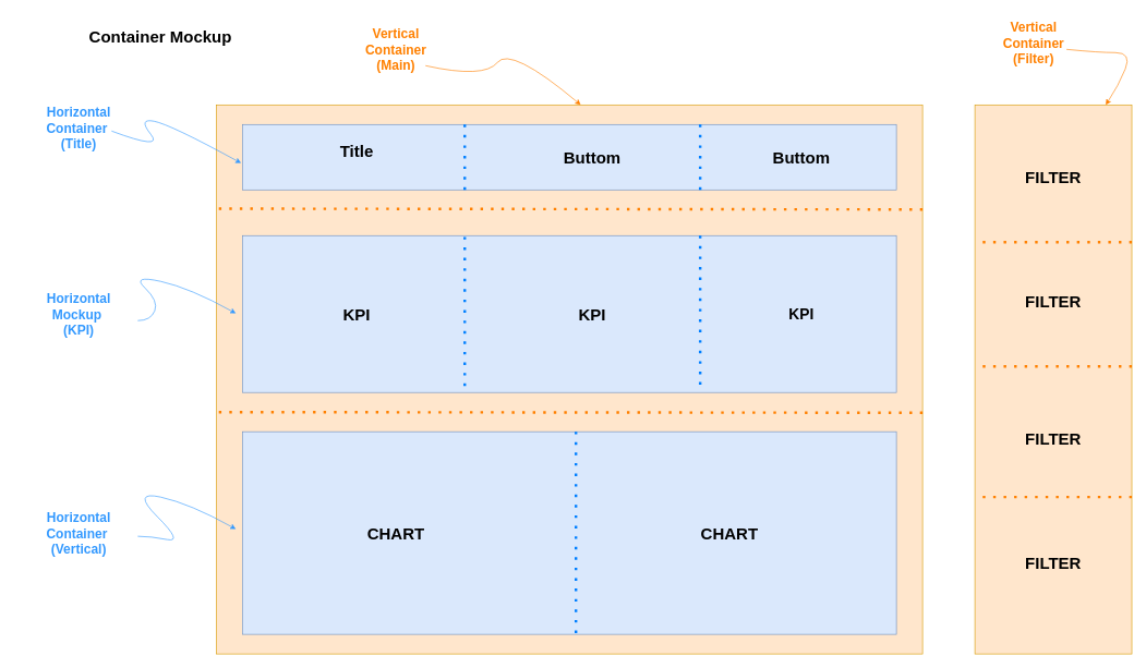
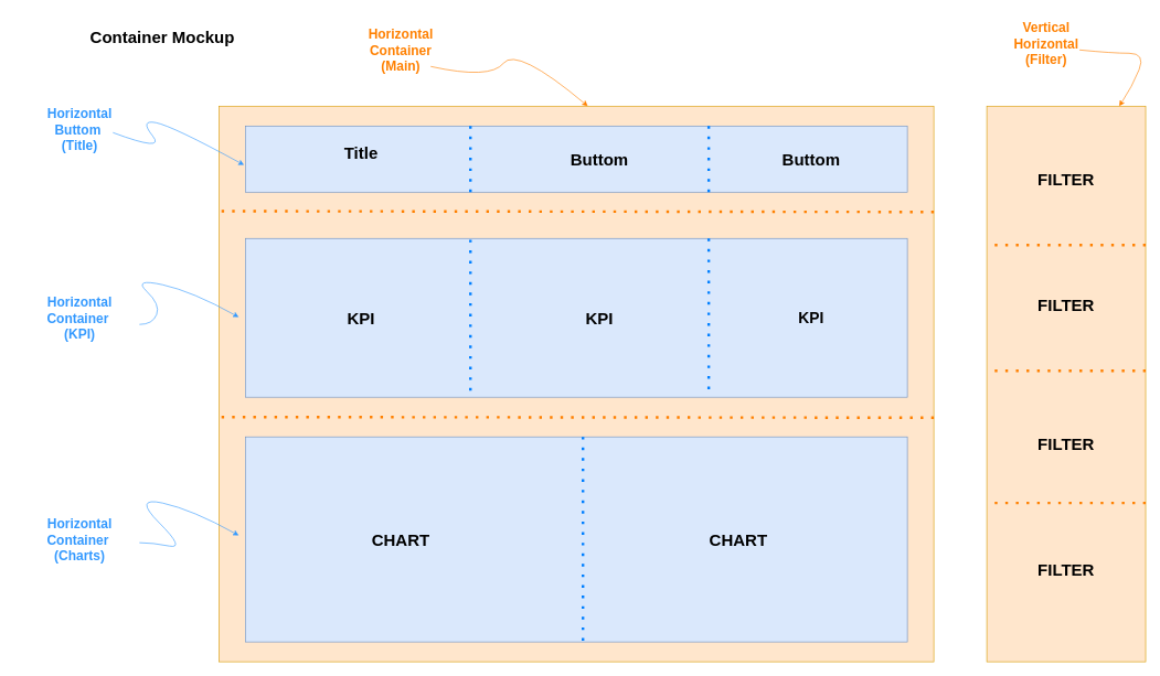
  <mxCell id="0" />
  <mxCell id="1" parent="0" />
  <mxCell id="2" value="&lt;font style=&quot;font-size: 25px;&quot;&gt;&lt;b&gt;Container Mockup&lt;/b&gt;&lt;/font&gt;" style="text;html=1;align=center;verticalAlign=middle;whiteSpace=wrap;rounded=0;" vertex="1" parent="1"><mxGeometry x="125" y="20" width="240" height="70" as="geometry" /></mxCell>
  <mxCell id="3" value="" style="rounded=0;whiteSpace=wrap;html=1;fillColor=#ffe6cc;strokeColor=#d79b00;" vertex="1" parent="1"><mxGeometry x="330" y="160" width="1080" height="840" as="geometry" /></mxCell>
  <mxCell id="4" value="" style="rounded=0;whiteSpace=wrap;html=1;fillColor=#ffe6cc;strokeColor=#d79b00;" vertex="1" parent="1"><mxGeometry x="1490" y="160" width="240" height="840" as="geometry" /></mxCell>
  <mxCell id="5" value="&lt;font style=&quot;font-size: 25px;&quot;&gt;&lt;b&gt;FILTER&lt;/b&gt;&lt;/font&gt;" style="text;html=1;align=center;verticalAlign=middle;whiteSpace=wrap;rounded=0;" vertex="1" parent="1"><mxGeometry x="1565" y="250" width="90" height="40" as="geometry" /></mxCell>
  <mxCell id="6" value="&lt;font style=&quot;font-size: 25px;&quot;&gt;&lt;b&gt;FILTER&lt;/b&gt;&lt;/font&gt;" style="text;html=1;align=center;verticalAlign=middle;whiteSpace=wrap;rounded=0;" vertex="1" parent="1"><mxGeometry x="1565" y="440" width="90" height="40" as="geometry" /></mxCell>
  <mxCell id="7" value="&lt;font style=&quot;font-size: 25px;&quot;&gt;&lt;b&gt;FILTER&lt;/b&gt;&lt;/font&gt;" style="text;html=1;align=center;verticalAlign=middle;whiteSpace=wrap;rounded=0;" vertex="1" parent="1"><mxGeometry x="1565" y="650" width="90" height="40" as="geometry" /></mxCell>
  <mxCell id="8" value="&lt;font style=&quot;font-size: 25px;&quot;&gt;&lt;b&gt;FILTER&lt;/b&gt;&lt;/font&gt;" style="text;html=1;align=center;verticalAlign=middle;whiteSpace=wrap;rounded=0;" vertex="1" parent="1"><mxGeometry x="1565" y="840" width="90" height="40" as="geometry" /></mxCell>
  <mxCell id="9" value="" style="endArrow=none;dashed=1;html=1;dashPattern=1 3;strokeWidth=4;rounded=0;entryX=0;entryY=0.25;entryDx=0;entryDy=0;exitX=1;exitY=0.25;exitDx=0;exitDy=0;fillColor=#ffe6cc;strokeColor=#FF8000;" edge="1" parent="1" source="4" target="4"><mxGeometry width="50" height="50" relative="1" as="geometry"><mxPoint x="820" y="490" as="sourcePoint" /><mxPoint x="870" y="440" as="targetPoint" /></mxGeometry></mxCell>
  <mxCell id="10" value="" style="endArrow=none;dashed=1;html=1;dashPattern=1 3;strokeWidth=4;rounded=0;entryX=0;entryY=0.25;entryDx=0;entryDy=0;exitX=1;exitY=0.25;exitDx=0;exitDy=0;fillColor=#ffe6cc;strokeColor=#FF8000;" edge="1" parent="1"><mxGeometry width="50" height="50" relative="1" as="geometry"><mxPoint x="1730" y="560" as="sourcePoint" /><mxPoint x="1490" y="560" as="targetPoint" /></mxGeometry></mxCell>
  <mxCell id="11" value="" style="endArrow=none;dashed=1;html=1;dashPattern=1 3;strokeWidth=4;rounded=0;entryX=0;entryY=0.25;entryDx=0;entryDy=0;exitX=1;exitY=0.25;exitDx=0;exitDy=0;fillColor=#ffe6cc;strokeColor=#FF8000;" edge="1" parent="1"><mxGeometry width="50" height="50" relative="1" as="geometry"><mxPoint x="1730" y="760" as="sourcePoint" /><mxPoint x="1490" y="760" as="targetPoint" /></mxGeometry></mxCell>
  <mxCell id="12" value="" style="endArrow=none;dashed=1;html=1;dashPattern=1 3;strokeWidth=4;rounded=0;entryX=0;entryY=0.189;entryDx=0;entryDy=0;exitX=1;exitY=0.25;exitDx=0;exitDy=0;fillColor=#ffe6cc;strokeColor=#FF8000;entryPerimeter=0;" edge="1" parent="1" target="3"><mxGeometry width="50" height="50" relative="1" as="geometry"><mxPoint x="1410" y="320" as="sourcePoint" /><mxPoint x="1170" y="320" as="targetPoint" /></mxGeometry></mxCell>
  <mxCell id="13" value="" style="endArrow=none;dashed=1;html=1;dashPattern=1 3;strokeWidth=4;rounded=0;entryX=0;entryY=0.189;entryDx=0;entryDy=0;exitX=1;exitY=0.25;exitDx=0;exitDy=0;fillColor=#ffe6cc;strokeColor=#FF8000;entryPerimeter=0;" edge="1" parent="1"><mxGeometry width="50" height="50" relative="1" as="geometry"><mxPoint x="1410" y="631" as="sourcePoint" /><mxPoint x="330" y="630" as="targetPoint" /></mxGeometry></mxCell>
  <mxCell id="14" value="" style="rounded=0;whiteSpace=wrap;html=1;fillColor=#dae8fc;strokeColor=#6c8ebf;" vertex="1" parent="1"><mxGeometry x="370" y="190" width="1000" height="100" as="geometry" /></mxCell>
  <mxCell id="15" value="" style="rounded=0;whiteSpace=wrap;html=1;fillColor=#dae8fc;strokeColor=#6c8ebf;" vertex="1" parent="1"><mxGeometry x="370" y="360" width="1000" height="240" as="geometry" /></mxCell>
  <mxCell id="16" value="" style="rounded=0;whiteSpace=wrap;html=1;fillColor=#dae8fc;strokeColor=#6c8ebf;" vertex="1" parent="1"><mxGeometry x="370" y="660" width="1000" height="310" as="geometry" /></mxCell>
  <mxCell id="17" value="&lt;font style=&quot;font-size: 25px;&quot;&gt;&lt;b style=&quot;&quot;&gt;Title&lt;/b&gt;&lt;/font&gt;" style="text;html=1;align=center;verticalAlign=middle;whiteSpace=wrap;rounded=0;" vertex="1" parent="1"><mxGeometry x="440" y="205" width="210" height="50" as="geometry" /></mxCell>
  <mxCell id="18" value="&lt;font style=&quot;font-size: 25px;&quot;&gt;&lt;b&gt;Buttom&lt;/b&gt;&lt;/font&gt;" style="text;html=1;align=center;verticalAlign=middle;whiteSpace=wrap;rounded=0;" vertex="1" parent="1"><mxGeometry x="800" y="215" width="210" height="50" as="geometry" /></mxCell>
  <mxCell id="19" value="&lt;font style=&quot;font-size: 25px;&quot;&gt;&lt;b&gt;Buttom&lt;/b&gt;&lt;/font&gt;" style="text;html=1;align=center;verticalAlign=middle;whiteSpace=wrap;rounded=0;" vertex="1" parent="1"><mxGeometry x="1120" y="215" width="210" height="50" as="geometry" /></mxCell>
  <mxCell id="20" value="" style="endArrow=none;dashed=1;html=1;dashPattern=1 3;strokeWidth=4;rounded=0;exitX=0.34;exitY=0;exitDx=0;exitDy=0;fillColor=#ffe6cc;strokeColor=#007FFF;exitPerimeter=0;" edge="1" parent="1" source="14"><mxGeometry width="50" height="50" relative="1" as="geometry"><mxPoint x="860" y="210" as="sourcePoint" /><mxPoint x="710" y="290" as="targetPoint" /></mxGeometry></mxCell>
  <mxCell id="21" value="" style="endArrow=none;dashed=1;html=1;dashPattern=1 3;strokeWidth=4;rounded=0;exitX=0.34;exitY=0;exitDx=0;exitDy=0;fillColor=#ffe6cc;strokeColor=#007FFF;exitPerimeter=0;" edge="1" parent="1"><mxGeometry width="50" height="50" relative="1" as="geometry"><mxPoint x="1070" y="190" as="sourcePoint" /><mxPoint x="1070" y="290" as="targetPoint" /></mxGeometry></mxCell>
  <mxCell id="22" value="" style="endArrow=none;dashed=1;html=1;dashPattern=1 3;strokeWidth=4;rounded=0;exitX=0.34;exitY=0.008;exitDx=0;exitDy=0;fillColor=#ffe6cc;strokeColor=#007FFF;exitPerimeter=0;" edge="1" parent="1" source="15"><mxGeometry width="50" height="50" relative="1" as="geometry"><mxPoint x="710" y="370" as="sourcePoint" /><mxPoint x="710" y="600" as="targetPoint" /><Array as="points"><mxPoint x="710" y="490" /></Array></mxGeometry></mxCell>
  <mxCell id="23" value="" style="endArrow=none;dashed=1;html=1;dashPattern=1 3;strokeWidth=4;rounded=0;exitX=0.7;exitY=0;exitDx=0;exitDy=0;fillColor=#ffe6cc;strokeColor=#007FFF;exitPerimeter=0;" edge="1" parent="1" source="15"><mxGeometry width="50" height="50" relative="1" as="geometry"><mxPoint x="1070" y="370" as="sourcePoint" /><mxPoint x="1070" y="600" as="targetPoint" /></mxGeometry></mxCell>
  <mxCell id="24" value="" style="endArrow=none;dashed=1;html=1;dashPattern=1 3;strokeWidth=4;rounded=0;exitX=0.7;exitY=0;exitDx=0;exitDy=0;fillColor=#ffe6cc;strokeColor=#007FFF;exitPerimeter=0;entryX=0.51;entryY=1;entryDx=0;entryDy=0;entryPerimeter=0;" edge="1" parent="1" target="16"><mxGeometry width="50" height="50" relative="1" as="geometry"><mxPoint x="880" y="660" as="sourcePoint" /><mxPoint x="880" y="900" as="targetPoint" /></mxGeometry></mxCell>
  <mxCell id="25" value="&lt;font style=&quot;font-size: 25px;&quot;&gt;&lt;b&gt;KPI&lt;/b&gt;&lt;/font&gt;" style="text;html=1;align=center;verticalAlign=middle;whiteSpace=wrap;rounded=0;" vertex="1" parent="1"><mxGeometry x="440" y="455" width="210" height="50" as="geometry" /></mxCell>
  <mxCell id="26" value="&lt;font style=&quot;font-size: 25px;&quot;&gt;&lt;b&gt;KPI&lt;/b&gt;&lt;/font&gt;" style="text;html=1;align=center;verticalAlign=middle;whiteSpace=wrap;rounded=0;" vertex="1" parent="1"><mxGeometry x="800" y="455" width="210" height="50" as="geometry" /></mxCell>
  <mxCell id="27" value="&lt;font style=&quot;font-size: 23px;&quot;&gt;&lt;b&gt;KPI&lt;/b&gt;&lt;/font&gt;" style="text;html=1;align=center;verticalAlign=middle;whiteSpace=wrap;rounded=0;" vertex="1" parent="1"><mxGeometry x="1120" y="455" width="210" height="50" as="geometry" /></mxCell>
  <mxCell id="28" value="&lt;span style=&quot;font-size: 25px;&quot;&gt;&lt;b&gt;CHART&lt;/b&gt;&lt;/span&gt;" style="text;html=1;align=center;verticalAlign=middle;whiteSpace=wrap;rounded=0;" vertex="1" parent="1"><mxGeometry x="500" y="790" width="210" height="50" as="geometry" /></mxCell>
  <mxCell id="29" value="&lt;span style=&quot;font-size: 25px;&quot;&gt;&lt;b&gt;CHART&lt;/b&gt;&lt;/span&gt;" style="text;html=1;align=center;verticalAlign=middle;whiteSpace=wrap;rounded=0;" vertex="1" parent="1"><mxGeometry x="1010" y="790" width="210" height="50" as="geometry" /></mxCell>
- <mxCell id="30" value="&lt;font style=&quot;color: rgb(51, 153, 255); font-size: 20px;&quot;&gt;&lt;b style=&quot;&quot;&gt;Horizontal&lt;/b&gt;&lt;/font&gt;&lt;div&gt;&lt;font style=&quot;color: rgb(51, 153, 255); font-size: 20px;&quot;&gt;&lt;b&gt;Container&amp;nbsp;&lt;/b&gt;&lt;/font&gt;&lt;/div&gt;&lt;div&gt;&lt;font style=&quot;color: rgb(51, 153, 255); font-size: 20px;&quot;&gt;&lt;b style=&quot;&quot;&gt;(Title)&lt;/b&gt;&lt;/font&gt;&lt;/div&gt;" style="text;html=1;align=center;verticalAlign=middle;whiteSpace=wrap;rounded=0;" vertex="1" parent="1"><mxGeometry x="20" y="150" width="200" height="90" as="geometry" /></mxCell>
+ <mxCell id="30" value="&lt;font style=&quot;color: rgb(51, 153, 255); font-size: 20px;&quot;&gt;&lt;b style=&quot;&quot;&gt;Horizontal&lt;/b&gt;&lt;/font&gt;&lt;div&gt;&lt;font style=&quot;color: rgb(51, 153, 255); font-size: 20px;&quot;&gt;&lt;b&gt;Buttom&amp;nbsp;&lt;/b&gt;&lt;/font&gt;&lt;/div&gt;&lt;div&gt;&lt;font style=&quot;color: rgb(51, 153, 255); font-size: 20px;&quot;&gt;&lt;b style=&quot;&quot;&gt;(Title)&lt;/b&gt;&lt;/font&gt;&lt;/div&gt;" style="text;html=1;align=center;verticalAlign=middle;whiteSpace=wrap;rounded=0;" vertex="1" parent="1"><mxGeometry x="20" y="150" width="200" height="90" as="geometry" /></mxCell>
  <mxCell id="31" value="" style="curved=1;endArrow=classic;html=1;rounded=0;strokeColor=#3399FF;entryX=-0.002;entryY=0.59;entryDx=0;entryDy=0;entryPerimeter=0;" edge="1" parent="1" target="14"><mxGeometry width="50" height="50" relative="1" as="geometry"><mxPoint x="170" y="200" as="sourcePoint" /><mxPoint x="310" y="230" as="targetPoint" /><Array as="points"><mxPoint x="250" y="230" /><mxPoint x="210" y="180" /><mxPoint x="260" y="190" /></Array></mxGeometry></mxCell>
- <mxCell id="32" value="&lt;font style=&quot;color: rgb(51, 153, 255); font-size: 20px;&quot;&gt;&lt;b style=&quot;&quot;&gt;Horizontal&lt;/b&gt;&lt;/font&gt;&lt;div&gt;&lt;font style=&quot;color: rgb(51, 153, 255); font-size: 20px;&quot;&gt;&lt;b&gt;Mockup&amp;nbsp;&lt;/b&gt;&lt;/font&gt;&lt;/div&gt;&lt;div&gt;&lt;font style=&quot;color: rgb(51, 153, 255); font-size: 20px;&quot;&gt;&lt;b style=&quot;&quot;&gt;(KPI)&lt;/b&gt;&lt;/font&gt;&lt;/div&gt;" style="text;html=1;align=center;verticalAlign=middle;whiteSpace=wrap;rounded=0;" vertex="1" parent="1"><mxGeometry x="20" y="435" width="200" height="90" as="geometry" /></mxCell>
+ <mxCell id="32" value="&lt;font style=&quot;color: rgb(51, 153, 255); font-size: 20px;&quot;&gt;&lt;b style=&quot;&quot;&gt;Horizontal&lt;/b&gt;&lt;/font&gt;&lt;div&gt;&lt;font style=&quot;color: rgb(51, 153, 255); font-size: 20px;&quot;&gt;&lt;b&gt;Container&amp;nbsp;&lt;/b&gt;&lt;/font&gt;&lt;/div&gt;&lt;div&gt;&lt;font style=&quot;color: rgb(51, 153, 255); font-size: 20px;&quot;&gt;&lt;b style=&quot;&quot;&gt;(KPI)&lt;/b&gt;&lt;/font&gt;&lt;/div&gt;" style="text;html=1;align=center;verticalAlign=middle;whiteSpace=wrap;rounded=0;" vertex="1" parent="1"><mxGeometry x="20" y="435" width="200" height="90" as="geometry" /></mxCell>
  <mxCell id="33" value="" style="curved=1;endArrow=classic;html=1;rounded=0;strokeColor=#3399FF;entryX=-0.002;entryY=0.59;entryDx=0;entryDy=0;entryPerimeter=0;" edge="1" parent="1"><mxGeometry width="50" height="50" relative="1" as="geometry"><mxPoint x="210" y="490" as="sourcePoint" /><mxPoint x="360" y="479" as="targetPoint" /><Array as="points"><mxPoint x="230" y="490" /><mxPoint x="242" y="460" /><mxPoint x="200" y="420" /><mxPoint x="290" y="440" /></Array></mxGeometry></mxCell>
- <mxCell id="34" value="&lt;font style=&quot;color: rgb(51, 153, 255); font-size: 20px;&quot;&gt;&lt;b style=&quot;&quot;&gt;Horizontal&lt;/b&gt;&lt;/font&gt;&lt;div&gt;&lt;font style=&quot;color: rgb(51, 153, 255); font-size: 20px;&quot;&gt;&lt;b&gt;Container&amp;nbsp;&lt;/b&gt;&lt;/font&gt;&lt;/div&gt;&lt;div&gt;&lt;font style=&quot;color: rgb(51, 153, 255); font-size: 20px;&quot;&gt;&lt;b style=&quot;&quot;&gt;(Vertical)&lt;/b&gt;&lt;/font&gt;&lt;/div&gt;" style="text;html=1;align=center;verticalAlign=middle;whiteSpace=wrap;rounded=0;" vertex="1" parent="1"><mxGeometry x="20" y="770" width="200" height="90" as="geometry" /></mxCell>
+ <mxCell id="34" value="&lt;font style=&quot;color: rgb(51, 153, 255); font-size: 20px;&quot;&gt;&lt;b style=&quot;&quot;&gt;Horizontal&lt;/b&gt;&lt;/font&gt;&lt;div&gt;&lt;font style=&quot;color: rgb(51, 153, 255); font-size: 20px;&quot;&gt;&lt;b&gt;Container&amp;nbsp;&lt;/b&gt;&lt;/font&gt;&lt;/div&gt;&lt;div&gt;&lt;font style=&quot;color: rgb(51, 153, 255); font-size: 20px;&quot;&gt;&lt;b style=&quot;&quot;&gt;(Charts)&lt;/b&gt;&lt;/font&gt;&lt;/div&gt;" style="text;html=1;align=center;verticalAlign=middle;whiteSpace=wrap;rounded=0;" vertex="1" parent="1"><mxGeometry x="20" y="770" width="200" height="90" as="geometry" /></mxCell>
  <mxCell id="35" value="" style="curved=1;endArrow=classic;html=1;rounded=0;strokeColor=#3399FF;entryX=-0.002;entryY=0.59;entryDx=0;entryDy=0;entryPerimeter=0;" edge="1" parent="1"><mxGeometry width="50" height="50" relative="1" as="geometry"><mxPoint x="210" y="820" as="sourcePoint" /><mxPoint x="360" y="809" as="targetPoint" /><Array as="points"><mxPoint x="230" y="820" /><mxPoint x="280" y="830" /><mxPoint x="200" y="750" /><mxPoint x="290" y="770" /></Array></mxGeometry></mxCell>
- <mxCell id="36" value="&lt;font color=&quot;#ff8000&quot;&gt;&lt;span style=&quot;font-size: 20px;&quot;&gt;&lt;b&gt;Vertical&lt;/b&gt;&lt;/span&gt;&lt;/font&gt;&lt;div&gt;&lt;font color=&quot;#ff8000&quot;&gt;&lt;span style=&quot;font-size: 20px;&quot;&gt;&lt;b&gt;Container&lt;/b&gt;&lt;/span&gt;&lt;/font&gt;&lt;/div&gt;&lt;div&gt;&lt;font color=&quot;#ff8000&quot;&gt;&lt;span style=&quot;font-size: 20px;&quot;&gt;&lt;b&gt;(Main)&lt;/b&gt;&lt;/span&gt;&lt;/font&gt;&lt;/div&gt;" style="text;html=1;align=center;verticalAlign=middle;whiteSpace=wrap;rounded=0;" vertex="1" parent="1"><mxGeometry x="505" y="30" width="200" height="90" as="geometry" /></mxCell>
+ <mxCell id="36" value="&lt;font color=&quot;#ff8000&quot;&gt;&lt;span style=&quot;font-size: 20px;&quot;&gt;&lt;b&gt;Horizontal&lt;/b&gt;&lt;/span&gt;&lt;/font&gt;&lt;div&gt;&lt;font color=&quot;#ff8000&quot;&gt;&lt;span style=&quot;font-size: 20px;&quot;&gt;&lt;b&gt;Container&lt;/b&gt;&lt;/span&gt;&lt;/font&gt;&lt;/div&gt;&lt;div&gt;&lt;font color=&quot;#ff8000&quot;&gt;&lt;span style=&quot;font-size: 20px;&quot;&gt;&lt;b&gt;(Main)&lt;/b&gt;&lt;/span&gt;&lt;/font&gt;&lt;/div&gt;" style="text;html=1;align=center;verticalAlign=middle;whiteSpace=wrap;rounded=0;" vertex="1" parent="1"><mxGeometry x="505" y="30" width="200" height="90" as="geometry" /></mxCell>
  <mxCell id="37" value="" style="curved=1;endArrow=classic;html=1;rounded=0;entryX=0.516;entryY=0;entryDx=0;entryDy=0;entryPerimeter=0;strokeColor=#FF8000;" edge="1" parent="1" target="3"><mxGeometry width="50" height="50" relative="1" as="geometry"><mxPoint x="650" y="100" as="sourcePoint" /><mxPoint x="700" y="50" as="targetPoint" /><Array as="points"><mxPoint x="740" y="120" /><mxPoint x="780" y="70" /></Array></mxGeometry></mxCell>
- <mxCell id="38" value="&lt;font color=&quot;#ff8000&quot;&gt;&lt;span style=&quot;font-size: 20px;&quot;&gt;&lt;b&gt;Vertical&lt;/b&gt;&lt;/span&gt;&lt;/font&gt;&lt;div&gt;&lt;font color=&quot;#ff8000&quot;&gt;&lt;span style=&quot;font-size: 20px;&quot;&gt;&lt;b&gt;Container&lt;/b&gt;&lt;/span&gt;&lt;/font&gt;&lt;/div&gt;&lt;div&gt;&lt;font color=&quot;#ff8000&quot;&gt;&lt;span style=&quot;font-size: 20px;&quot;&gt;&lt;b&gt;(Filter)&lt;/b&gt;&lt;/span&gt;&lt;/font&gt;&lt;/div&gt;" style="text;html=1;align=center;verticalAlign=middle;whiteSpace=wrap;rounded=0;" vertex="1" parent="1"><mxGeometry x="1480" y="20" width="200" height="90" as="geometry" /></mxCell>
+ <mxCell id="38" value="&lt;font color=&quot;#ff8000&quot;&gt;&lt;span style=&quot;font-size: 20px;&quot;&gt;&lt;b&gt;Vertical&lt;/b&gt;&lt;/span&gt;&lt;/font&gt;&lt;div&gt;&lt;font color=&quot;#ff8000&quot;&gt;&lt;span style=&quot;font-size: 20px;&quot;&gt;&lt;b&gt;Horizontal&lt;/b&gt;&lt;/span&gt;&lt;/font&gt;&lt;/div&gt;&lt;div&gt;&lt;font color=&quot;#ff8000&quot;&gt;&lt;span style=&quot;font-size: 20px;&quot;&gt;&lt;b&gt;(Filter)&lt;/b&gt;&lt;/span&gt;&lt;/font&gt;&lt;/div&gt;" style="text;html=1;align=center;verticalAlign=middle;whiteSpace=wrap;rounded=0;" vertex="1" parent="1"><mxGeometry x="1480" y="20" width="200" height="90" as="geometry" /></mxCell>
  <mxCell id="39" value="" style="curved=1;endArrow=classic;html=1;rounded=0;entryX=1;entryY=0;entryDx=0;entryDy=0;strokeColor=#FF8000;" edge="1" parent="1"><mxGeometry width="50" height="50" relative="1" as="geometry"><mxPoint x="1630" y="75" as="sourcePoint" /><mxPoint x="1690" y="160" as="targetPoint" /><Array as="points"><mxPoint x="1680" y="80" /><mxPoint x="1730" y="80" /><mxPoint x="1710" y="130" /></Array></mxGeometry></mxCell>
